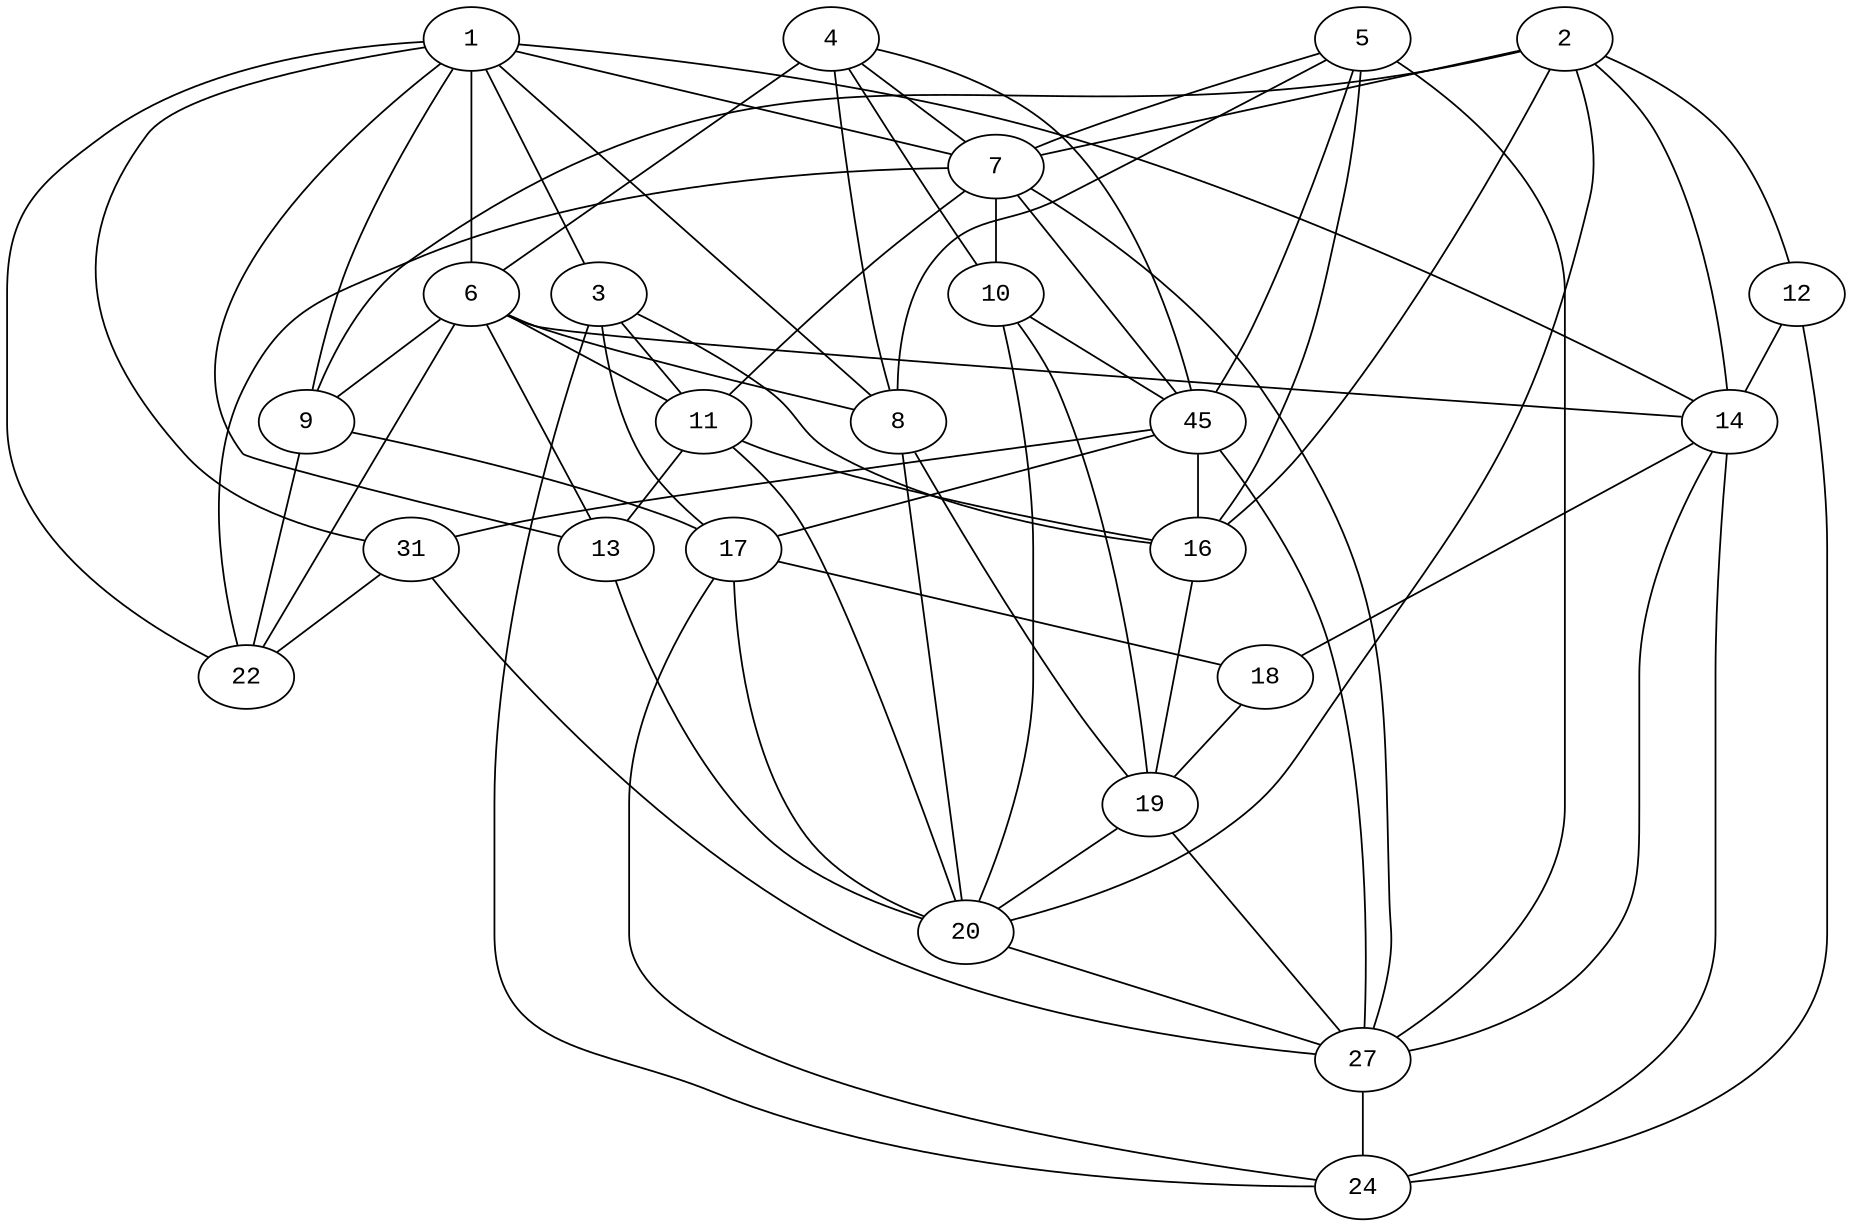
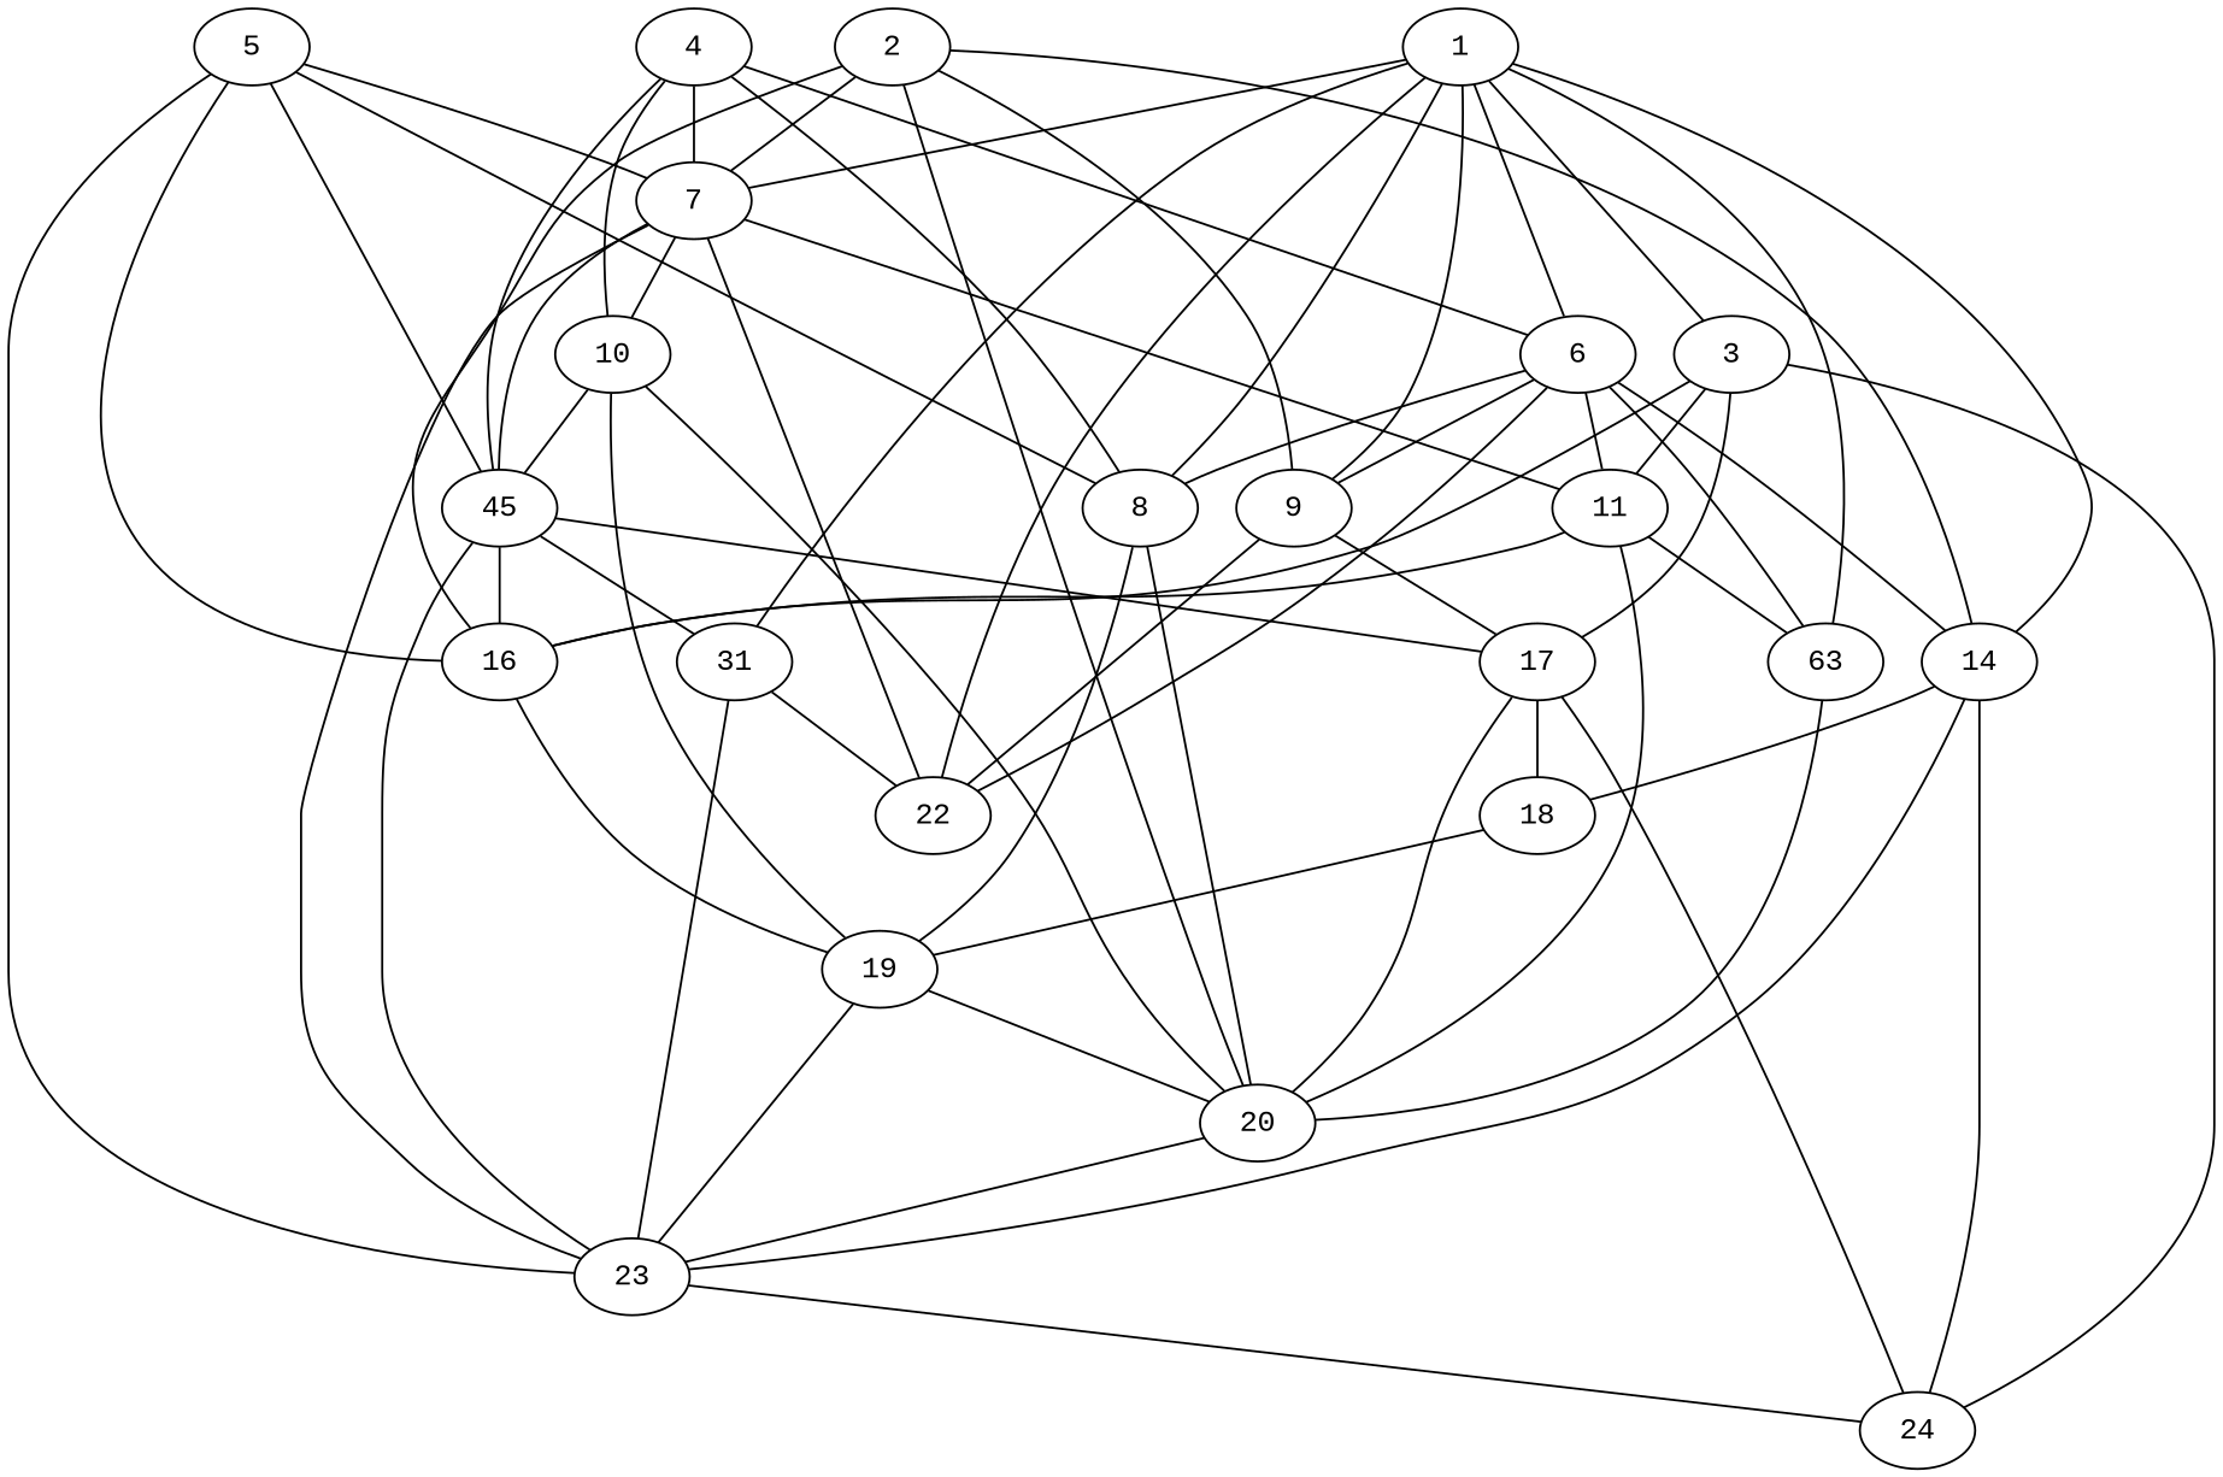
  strict graph {
    fontname="Liberation Mono"
    node [fontname="Liberation Mono"]
    edge [fontname="Liberation Mono" is_available=True prob=1.0]
    2
    9
    7
    14
-   12
    16
    20
    22
    17
-   23 [label=27]
+   23
    24
    1
    3
    6
    8
-   13
+   13 [label=63]
    n17 [label=31]
    11
    10
    n20 [label=45]
    19
    18
    4
    5
    2 -- 9 [prob=0.106685892431]
    2 -- 7 [prob=0.928594686114]
    2 -- 14 [prob=0.660207236449]
-   2 -- 12 [prob=0.466559788928]
    2 -- 16
    2 -- 20 [prob=0.63833787925]
    9 -- 22 [prob=0.492876418189]
    9 -- 17 [prob=0.31531378554]
    7 -- 22 [prob=0.0407022730631]
    7 -- 23
    7 -- 11
    7 -- 10 [prob=0.546477090629]
    7 -- n20 [prob=0.236910951211]
    14 -- 23 [prob=0.0829693137203]
    14 -- 24 [prob=0.425500228841]
    14 -- 18
-   12 -- 14 [prob=0.424744024148]
-   12 -- 24 [prob=0.485229724157]
    16 -- 19
    20 -- 23 [prob=0.376151685876]
    17 -- 20 [prob=0.156789566884]
    17 -- 24 [prob=0.670294190025]
    17 -- 18 [prob=0.364359799954]
    23 -- 24 [prob=0.237558903263]
    1 -- 9 [prob=0.795598461544]
    1 -- 7 [prob=0.0608140355542]
    1 -- 14
    1 -- 22 [prob=0.584328788414]
    1 -- 3 [prob=0.884423388191]
    1 -- 6 [prob=0.821348926404]
    1 -- 8 [prob=0.210691977894]
    1 -- 13
    1 -- n17 [prob=0.332691095447]
    3 -- 16 [prob=0.568859491518]
    3 -- 17 [prob=0.787538048045]
    3 -- 24 [prob=0.863356186484]
    3 -- 11
    6 -- 9
    6 -- 14 [prob=0.164246262591]
    6 -- 22 [prob=0.210178624942]
    6 -- 8 [prob=0.0714819927232]
    6 -- 13 [prob=0.220087357051]
    6 -- 11 [prob=0.139991828602]
    8 -- 20 [prob=0.759688548197]
    8 -- 19
    13 -- 20 [prob=0.292361908859]
    n17 -- 22 [prob=0.105755613141]
    n17 -- 23 [prob=0.319278335053]
    11 -- 16
    11 -- 20
    11 -- 13 [prob=0.67127921091]
    10 -- 20 [prob=0.418167725487]
    10 -- n20 [prob=0.714769241079]
    10 -- 19 [prob=0.785838059166]
    n20 -- 16
    n20 -- 17 [prob=0.852383811072]
    n20 -- 23 [prob=0.679335798753]
    n20 -- n17 [prob=0.356705939395]
    19 -- 20 [prob=0.793379354929]
    19 -- 23 [prob=0.909534209352]
    18 -- 19 [prob=0.130743300952]
    4 -- 7 [prob=0.895548695567]
    4 -- 6 [prob=0.886434605934]
    4 -- 8 [prob=0.821667469097]
    4 -- 10
    4 -- n20 [prob=0.795971224652]
    5 -- 7 [prob=0.375822829187]
    5 -- 16
    5 -- 23 [prob=0.730026263906]
    5 -- 8 [prob=0.366299931652]
    5 -- n20 [prob=0.8277363655]
  }
